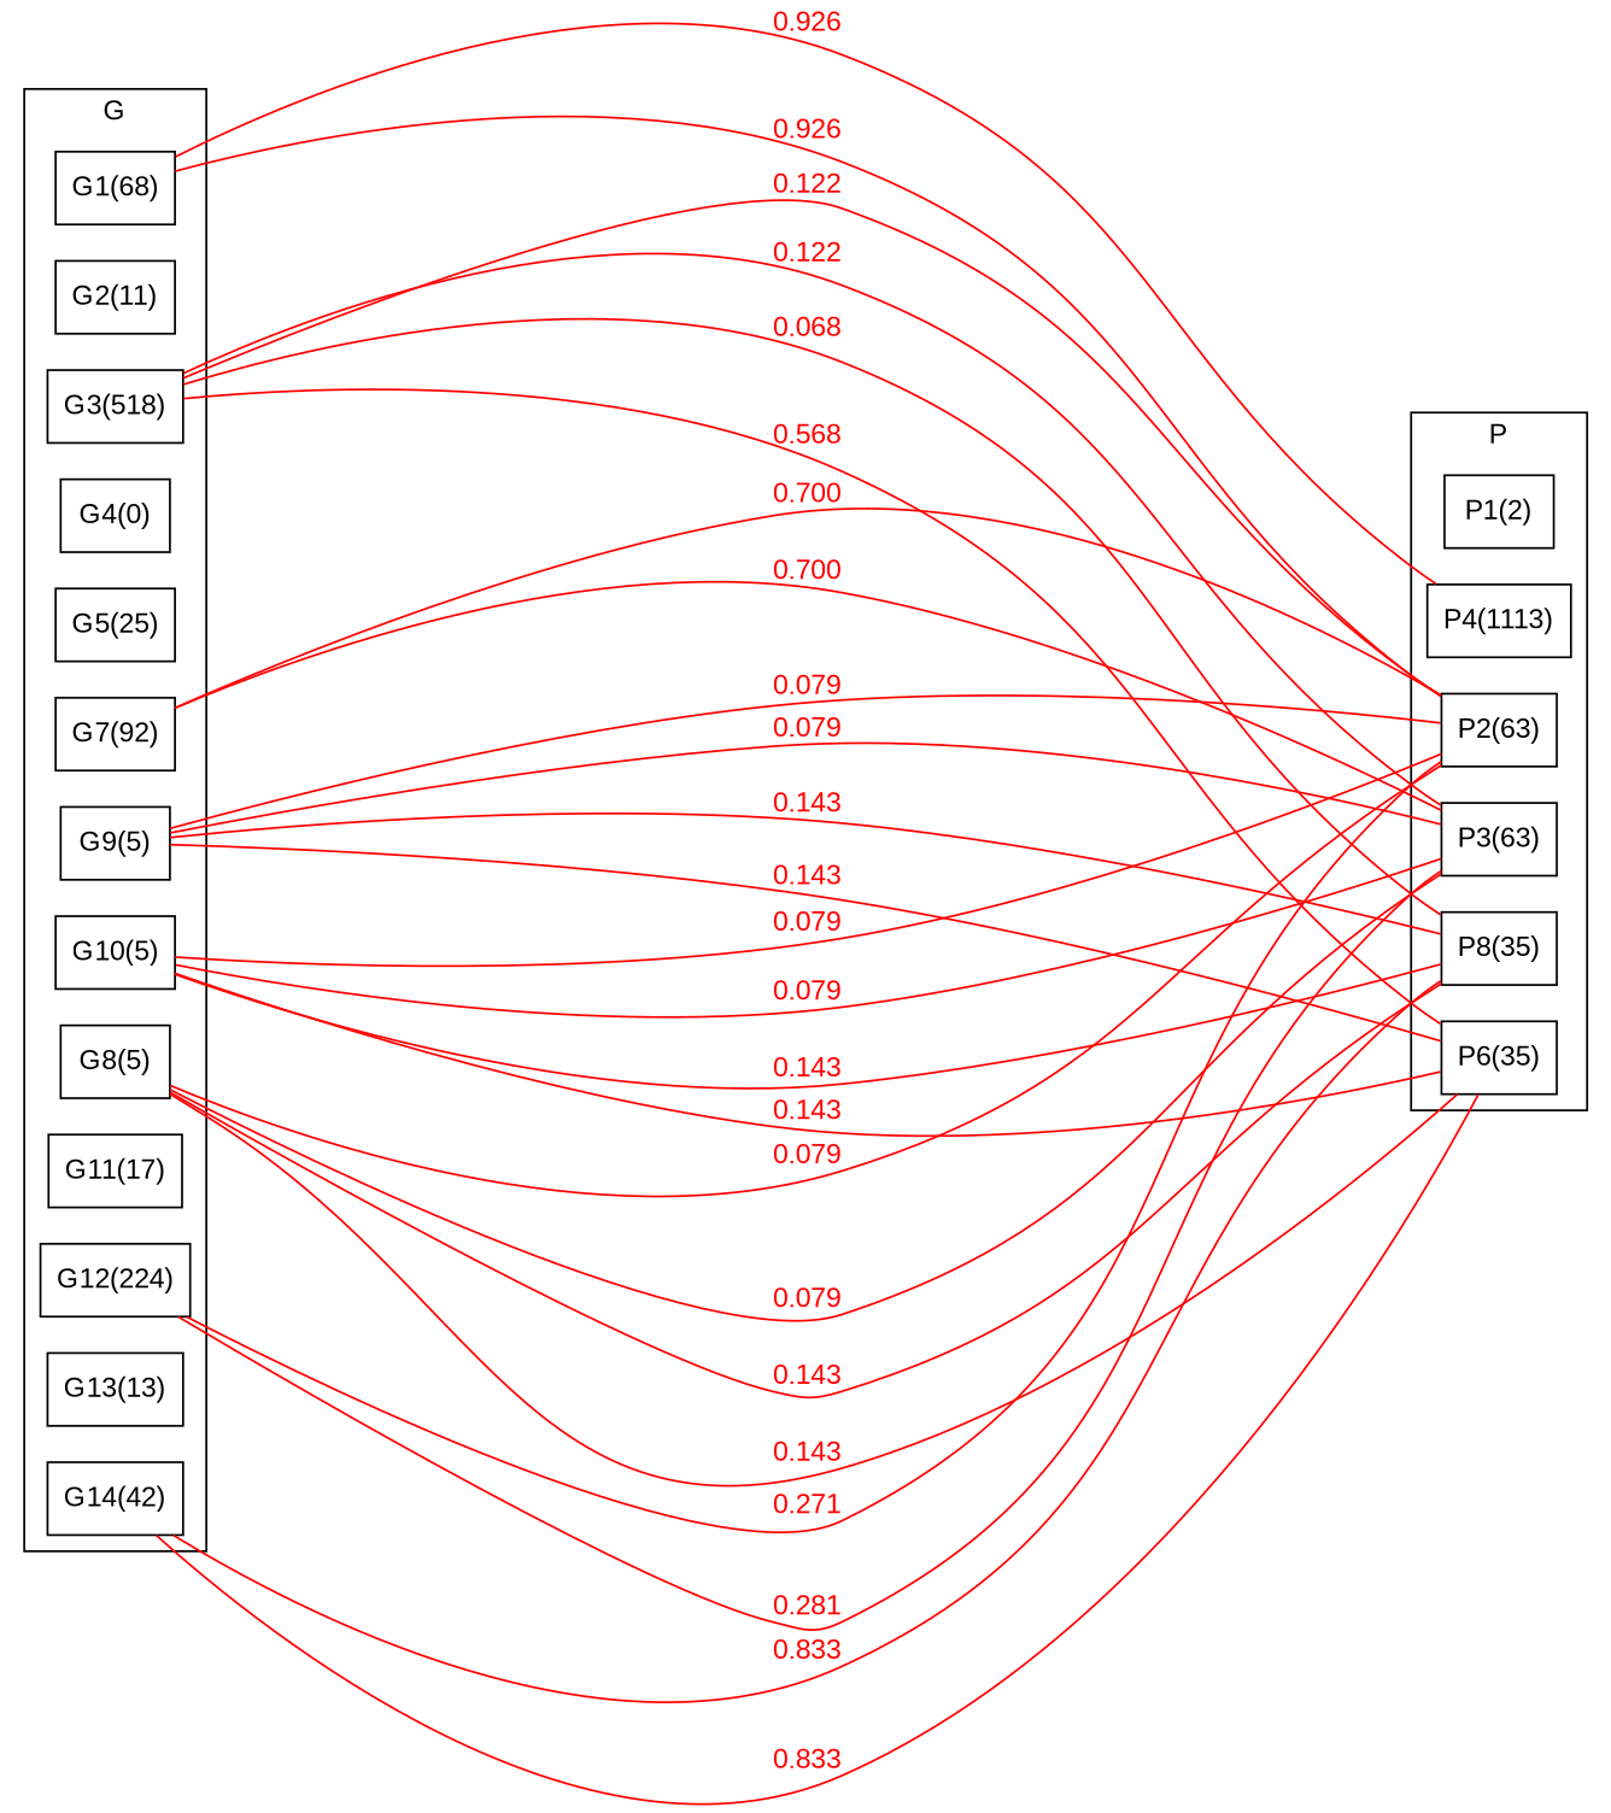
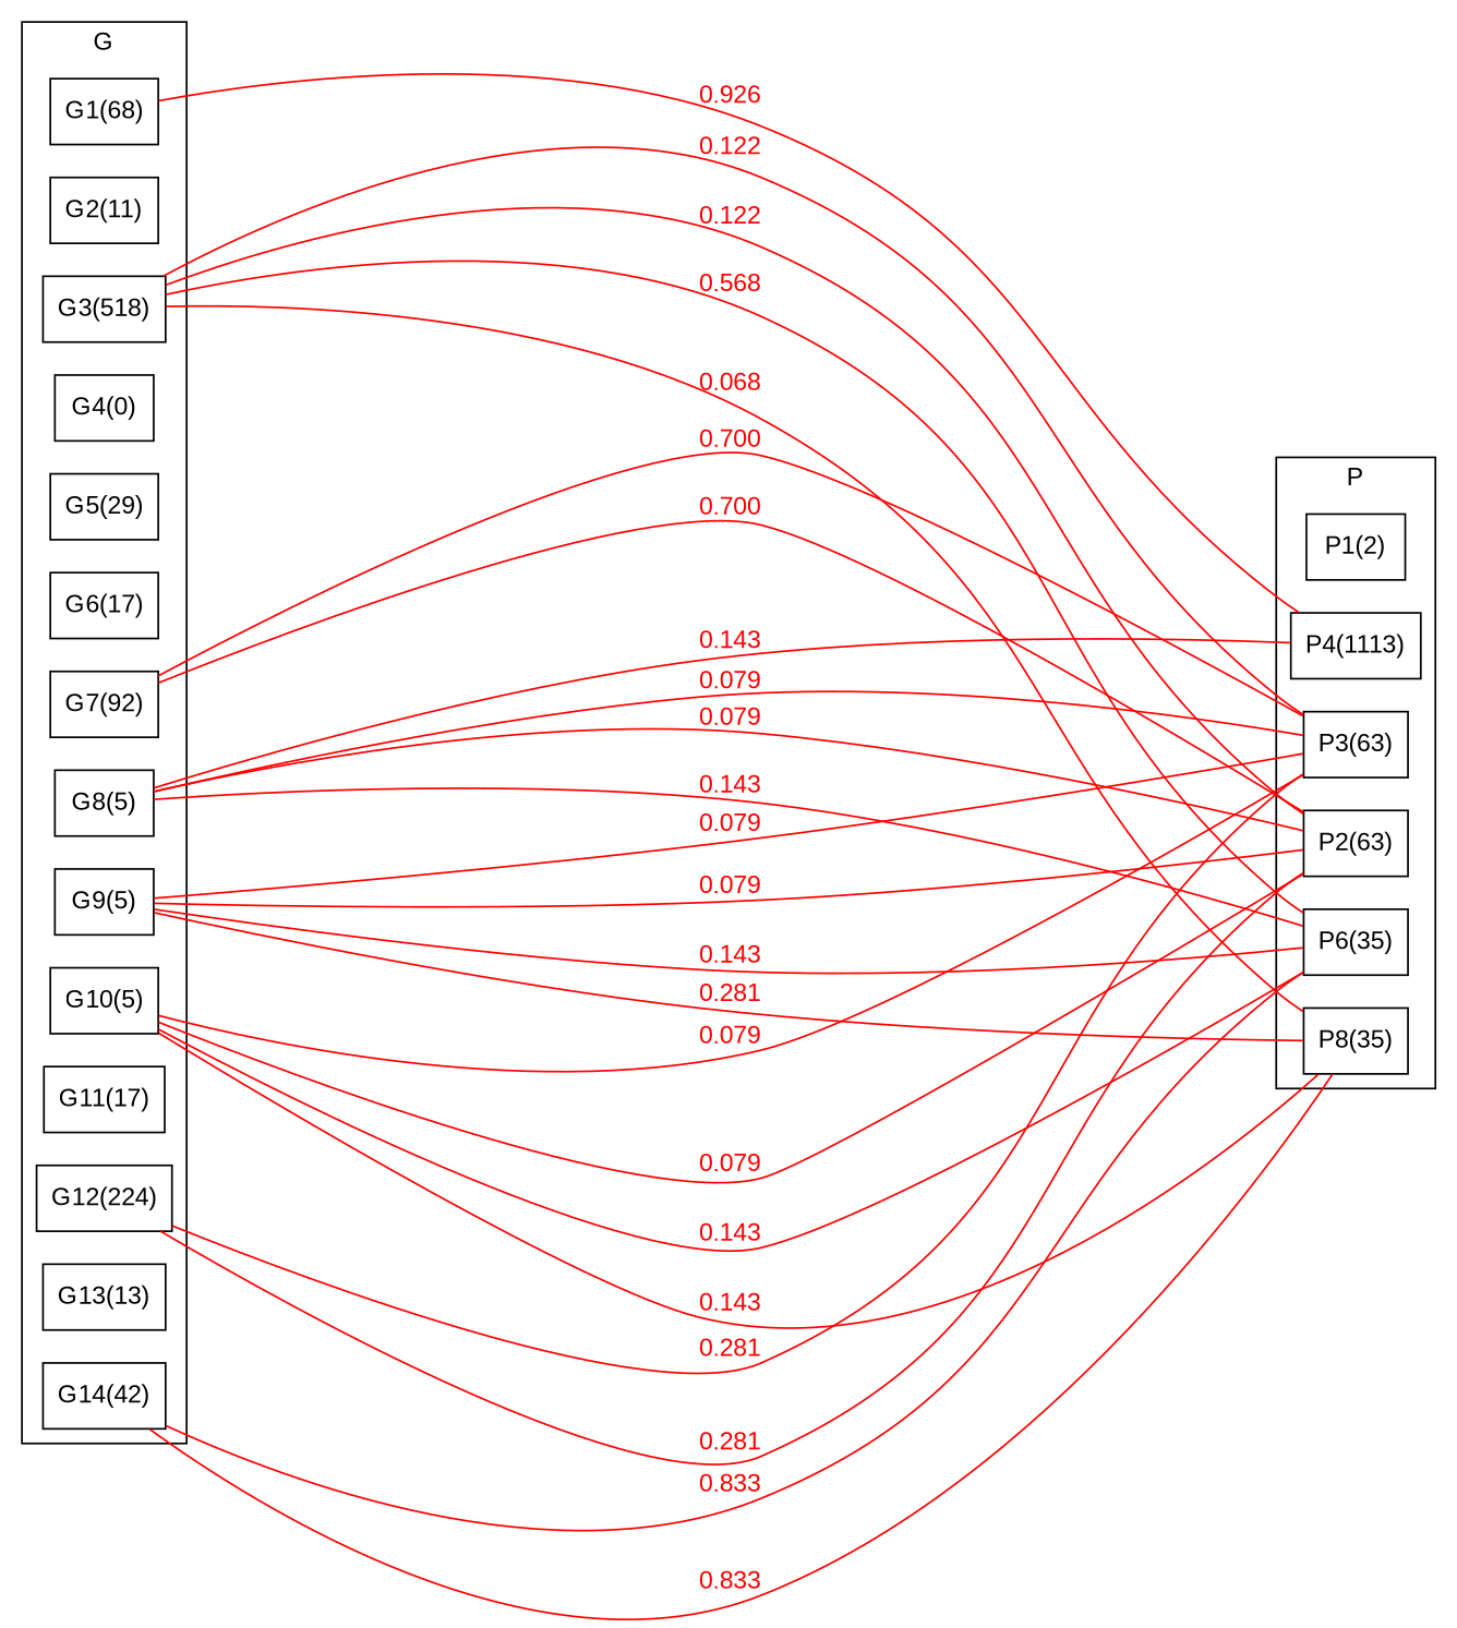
  strict graph {
    concentrate=true
    fontname="Liberation Sans"
    rankdir=LR
    ranksep="8 equally"
    splines=true
    node [fontname="Liberation Sans" shape=rectangle]
    edge [color=red fontcolor=red fontname="Liberation Sans"]
    n1 [label="G1(68)"]
    n2 [label="G2(11)"]
    n3 [label="G3(518)"]
    n4 [label="G4(0)"]
-   n5 [label="G5(25)"]
+   n5 [label="G5(29)"]
+   n6 [label="G6(17)"]
    n7 [label="G7(92)"]
    n8 [label="G8(5)"]
    n9 [label="G9(5)"]
    n10 [label="G10(5)"]
    n11 [label="G11(17)"]
    n12 [label="G12(224)"]
    n13 [label="G13(13)"]
    n14 [label="G14(42)"]
    n15 [label="P1(2)"]
    n16 [label="P2(63)"]
    n17 [label="P3(63)"]
    n18 [label="P4(1113)"]
    n19 [label="P8(35)"]
    n20 [label="P6(35)"]
    subgraph cluster_1 {
      color=black
      label=G
      rank=same
      n1
      n2
      n3
      n4
      n5
+     n6
      n7
      n8
      n9
      n10
      n11
      n12
      n13
      n14
    }
    subgraph cluster_2 {
      color=black
      label=P
      rank=same
      n15
      n16
      n17
      n18
      n19
      n20
    }
-   n1 -- n16 [label=0.926]
    n1 -- n18 [label=0.926]
    n3 -- n16 [label=0.122]
    n3 -- n17 [label=0.122]
    n3 -- n19 [label=0.068]
    n3 -- n20 [label=0.568]
    n7 -- n16 [label=0.700]
    n7 -- n17 [label=0.700]
    n8 -- n16 [label=0.079]
    n8 -- n17 [label=0.079]
-   n8 -- n19 [label=0.143]
+   n8 -- n18 [label=0.143]
    n8 -- n20 [label=0.143]
    n9 -- n16 [label=0.079]
    n9 -- n17 [label=0.079]
-   n9 -- n19 [label=0.143]
+   n9 -- n19 [label=0.281]
    n9 -- n20 [label=0.143]
    n10 -- n16 [label=0.079]
    n10 -- n17 [label=0.079]
    n10 -- n19 [label=0.143]
    n10 -- n20 [label=0.143]
-   n12 -- n16 [label=0.271]
+   n12 -- n16 [label=0.281]
    n12 -- n17 [label=0.281]
    n14 -- n19 [label=0.833]
    n14 -- n20 [label=0.833]
  }
